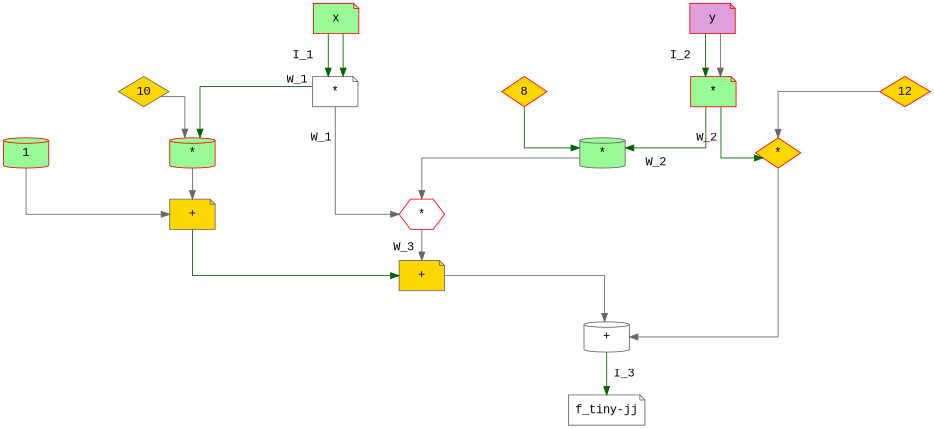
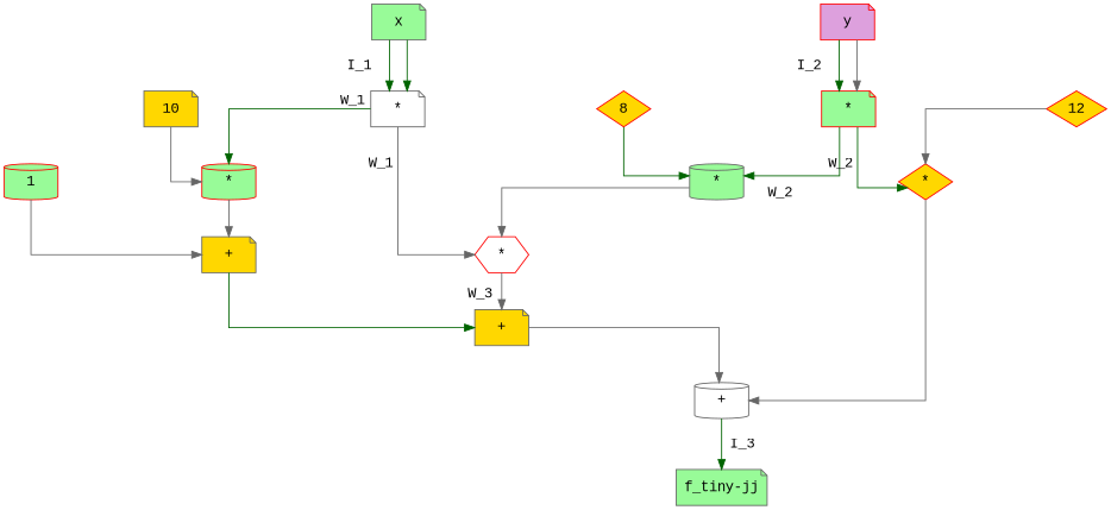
  digraph {
    fontname="Liberation Mono"
    forcelabels=true
    nodesep=2.0
    splines=ortho
    node [color=red fillcolor=gold fontname="Liberation Mono" shape=note style=filled]
    edge [color=gray40 fontname="Liberation Mono"]
-   n1 [fillcolor=palegreen label=x]
+   n1 [color=gray40 fillcolor=palegreen label=x]
    n2 [color=gray40 fillcolor=white label="*"]
    n3 [fillcolor=palegreen label="*" shape=cylinder]
    n4 [fillcolor=white label="*" shape=hexagon]
    n5 [color=gray40 label="+"]
    n6 [color=gray40 label="+"]
    n7 [color=gray40 fillcolor=white label="+" shape=cylinder]
    n8 [fillcolor=plum label=y]
    n9 [fillcolor=palegreen label="*"]
    n10 [color=gray40 fillcolor=palegreen label="*" shape=cylinder]
    n11 [label="*" shape=diamond]
-   n12 [color=gray40 fillcolor=white label="f_tiny-jj"]
-   n13 [color=gray40 label=10 shape=diamond]
+   n12 [color=gray40 fillcolor=palegreen label="f_tiny-jj"]
+   n13 [color=gray40 label=10]
    n14 [label=8 shape=diamond]
    n15 [label=12 shape=diamond]
    n16 [fillcolor=palegreen label=1 shape=cylinder]
    n1 -> n2 [color=darkgreen label=I_1 labeldistance=4]
    n1 -> n2 [color=darkgreen]
    n2 -> n3 [color=darkgreen labeldistance=2 taillabel=W_1]
    n2 -> n4 [labeldistance=4 taillabel=W_1]
    n3 -> n5
    n4 -> n6 [xlabel="W_3 "]
    n5 -> n6 [color=darkgreen]
    n6 -> n7
    n7 -> n12 [color=darkgreen label=" I_3" labeldistance=2]
    n8 -> n9 [color=darkgreen label=I_2]
    n8 -> n9
    n9 -> n10 [color=darkgreen headlabel=W_2 labeldistance=4]
    n9 -> n11 [color=darkgreen labeldistance=4 taillabel=W_2]
    n10 -> n4
    n11 -> n7
    n13 -> n3
    n14 -> n10 [color=darkgreen]
    n15 -> n11
    n16 -> n5
  }
